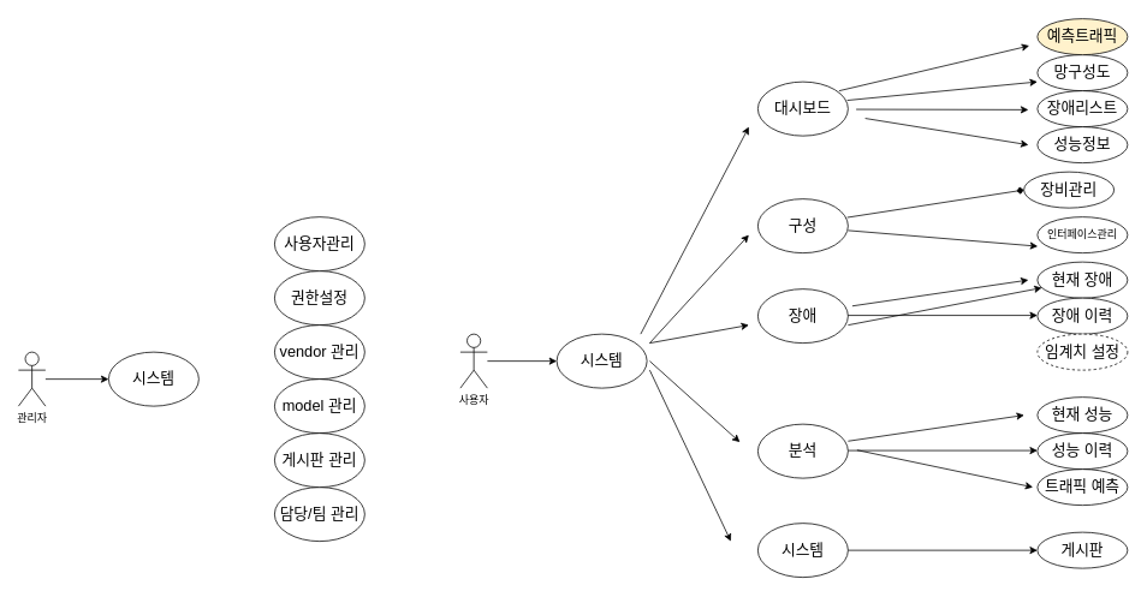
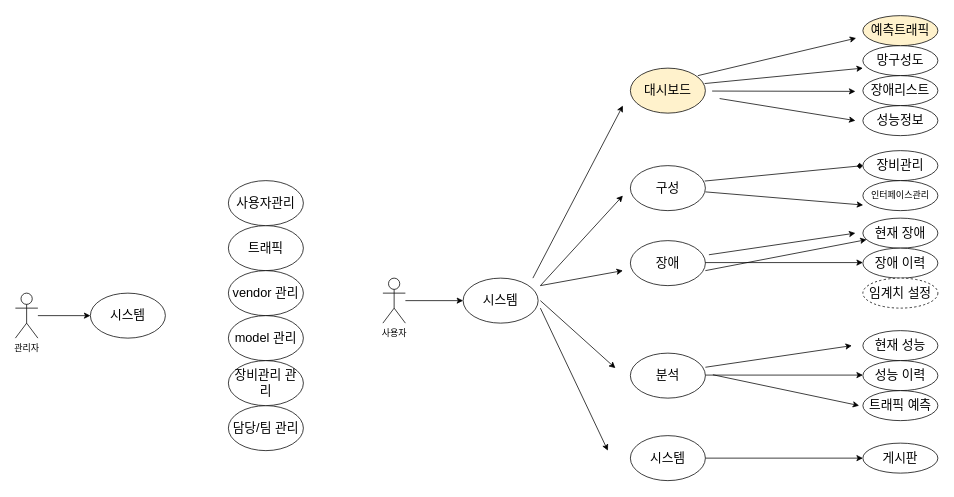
  <mxCell id="0" />
  <mxCell id="1" parent="0" />
  <mxCell id="2" value="" style="edgeStyle=orthogonalEdgeStyle;rounded=0;orthogonalLoop=1;jettySize=auto;html=1;" edge="1" parent="1" source="3" target="6"><mxGeometry relative="1" as="geometry" /></mxCell>
  <mxCell id="3" value="관리자" style="shape=umlActor;verticalLabelPosition=bottom;verticalAlign=top;html=1;outlineConnect=0;" vertex="1" parent="1"><mxGeometry x="20" y="390" width="30" height="60" as="geometry" /></mxCell>
  <mxCell id="4" value="" style="edgeStyle=orthogonalEdgeStyle;rounded=0;orthogonalLoop=1;jettySize=auto;html=1;" edge="1" parent="1" source="5" target="13"><mxGeometry relative="1" as="geometry" /></mxCell>
  <mxCell id="5" value="사용자" style="shape=umlActor;verticalLabelPosition=bottom;verticalAlign=top;html=1;outlineConnect=0;" vertex="1" parent="1"><mxGeometry x="510" y="370" width="30" height="60" as="geometry" /></mxCell>
  <mxCell id="6" value="&lt;font style=&quot;font-size: 17px&quot;&gt;시스템&lt;/font&gt;" style="ellipse;whiteSpace=wrap;html=1;" vertex="1" parent="1"><mxGeometry x="120" y="390" width="100" height="60" as="geometry" /></mxCell>
- <mxCell id="7" value="&lt;span style=&quot;font-size: 17px&quot;&gt;권한설정&lt;/span&gt;" style="ellipse;whiteSpace=wrap;html=1;" vertex="1" parent="1"><mxGeometry x="304" y="300" width="100" height="60" as="geometry" /></mxCell>
+ <mxCell id="7" value="&lt;span style=&quot;font-size: 17px&quot;&gt;트래픽&lt;/span&gt;" style="ellipse;whiteSpace=wrap;html=1;" vertex="1" parent="1"><mxGeometry x="304" y="300" width="100" height="60" as="geometry" /></mxCell>
  <mxCell id="8" value="&lt;font style=&quot;font-size: 17px&quot;&gt;사용자관리&lt;/font&gt;" style="ellipse;whiteSpace=wrap;html=1;" vertex="1" parent="1"><mxGeometry x="304" y="240" width="100" height="60" as="geometry" /></mxCell>
  <mxCell id="9" value="&lt;span style=&quot;font-size: 17px&quot;&gt;vendor 관리&lt;/span&gt;" style="ellipse;whiteSpace=wrap;html=1;" vertex="1" parent="1"><mxGeometry x="304" y="360" width="100" height="60" as="geometry" /></mxCell>
  <mxCell id="10" value="&lt;font style=&quot;font-size: 17px&quot;&gt;model 관리&lt;/font&gt;" style="ellipse;whiteSpace=wrap;html=1;" vertex="1" parent="1"><mxGeometry x="304" y="420" width="100" height="60" as="geometry" /></mxCell>
  <mxCell id="11" value="&lt;span style=&quot;font-size: 17px&quot;&gt;담당/팀 관리&lt;/span&gt;" style="ellipse;whiteSpace=wrap;html=1;" vertex="1" parent="1"><mxGeometry x="304" y="540" width="100" height="60" as="geometry" /></mxCell>
- <mxCell id="12" value="&lt;font style=&quot;font-size: 17px&quot;&gt;게시판 관리&lt;/font&gt;" style="ellipse;whiteSpace=wrap;html=1;" vertex="1" parent="1"><mxGeometry x="304" y="480" width="100" height="60" as="geometry" /></mxCell>
+ <mxCell id="12" value="&lt;font style=&quot;font-size: 17px&quot;&gt;장비관리 관리&lt;/font&gt;" style="ellipse;whiteSpace=wrap;html=1;" vertex="1" parent="1"><mxGeometry x="304" y="480" width="100" height="60" as="geometry" /></mxCell>
  <mxCell id="13" value="&lt;font style=&quot;font-size: 17px&quot;&gt;시스템&lt;/font&gt;" style="ellipse;whiteSpace=wrap;html=1;" vertex="1" parent="1"><mxGeometry x="617" y="370" width="100" height="60" as="geometry" /></mxCell>
  <mxCell id="14" value="&lt;span style=&quot;font-size: 17px&quot;&gt;구성&lt;/span&gt;" style="ellipse;whiteSpace=wrap;html=1;" vertex="1" parent="1"><mxGeometry x="840" y="220" width="100" height="60" as="geometry" /></mxCell>
- <mxCell id="15" value="&lt;font style=&quot;font-size: 17px&quot;&gt;대시보드&lt;/font&gt;" style="ellipse;whiteSpace=wrap;html=1;" vertex="1" parent="1"><mxGeometry x="840" y="90" width="100" height="60" as="geometry" /></mxCell>
+ <mxCell id="15" value="&lt;font style=&quot;font-size: 17px&quot;&gt;대시보드&lt;/font&gt;" style="ellipse;whiteSpace=wrap;html=1;fillColor=#fff2cc;" vertex="1" parent="1"><mxGeometry x="840" y="90" width="100" height="60" as="geometry" /></mxCell>
  <mxCell id="16" value="&lt;span style=&quot;font-size: 17px&quot;&gt;장애&lt;/span&gt;" style="ellipse;whiteSpace=wrap;html=1;" vertex="1" parent="1"><mxGeometry x="840" y="320" width="100" height="60" as="geometry" /></mxCell>
  <mxCell id="17" value="&lt;span style=&quot;font-size: 17px&quot;&gt;분석&lt;/span&gt;" style="ellipse;whiteSpace=wrap;html=1;" vertex="1" parent="1"><mxGeometry x="840" y="470" width="100" height="60" as="geometry" /></mxCell>
  <mxCell id="18" value="" style="edgeStyle=orthogonalEdgeStyle;rounded=0;orthogonalLoop=1;jettySize=auto;html=1;entryX=0;entryY=0.5;entryDx=0;entryDy=0;" edge="1" parent="1" source="19" target="32"><mxGeometry relative="1" as="geometry"><mxPoint x="1020" y="610" as="targetPoint" /></mxGeometry></mxCell>
  <mxCell id="19" value="&lt;span style=&quot;font-size: 17px&quot;&gt;시스템&lt;/span&gt;" style="ellipse;whiteSpace=wrap;html=1;" vertex="1" parent="1"><mxGeometry x="840" y="580" width="100" height="60" as="geometry" /></mxCell>
  <mxCell id="20" value="&lt;span style=&quot;font-size: 17px&quot;&gt;망구성도&lt;/span&gt;" style="ellipse;whiteSpace=wrap;html=1;" vertex="1" parent="1"><mxGeometry x="1150" y="60" width="100" height="40" as="geometry" /></mxCell>
  <mxCell id="21" value="&lt;span style=&quot;font-size: 17px&quot;&gt;예측트래픽&lt;/span&gt;" style="ellipse;whiteSpace=wrap;html=1;fillColor=#fff2cc;" vertex="1" parent="1"><mxGeometry x="1150" y="20" width="100" height="40" as="geometry" /></mxCell>
  <mxCell id="22" value="&lt;span style=&quot;font-size: 17px&quot;&gt;장애리스트&lt;/span&gt;" style="ellipse;whiteSpace=wrap;html=1;" vertex="1" parent="1"><mxGeometry x="1150" y="100" width="100" height="40" as="geometry" /></mxCell>
  <mxCell id="23" value="&lt;span style=&quot;font-size: 17px&quot;&gt;성능정보&lt;/span&gt;" style="ellipse;whiteSpace=wrap;html=1;" vertex="1" parent="1"><mxGeometry x="1150" width="100" height="40" as="geometry" y="140" /></mxCell>
- <mxCell id="24" value="&lt;span style=&quot;font-size: 17px&quot;&gt;장비관리&lt;/span&gt;" style="ellipse;whiteSpace=wrap;html=1;" vertex="1" parent="1"><mxGeometry x="1135" y="190" width="100" height="40" as="geometry" /></mxCell>
+ <mxCell id="24" value="&lt;span style=&quot;font-size: 17px&quot;&gt;장비관리&lt;/span&gt;" style="ellipse;whiteSpace=wrap;html=1;" vertex="1" parent="1"><mxGeometry x="1150" y="200" width="100" height="40" as="geometry" /></mxCell>
  <mxCell id="25" value="&lt;font style=&quot;font-size: 12px&quot;&gt;인터페이스관리&lt;/font&gt;" style="ellipse;whiteSpace=wrap;html=1;" vertex="1" parent="1"><mxGeometry x="1150" y="240" width="100" height="40" as="geometry" /></mxCell>
  <mxCell id="26" value="&lt;span style=&quot;font-size: 17px&quot;&gt;현재 장애&lt;/span&gt;" style="ellipse;whiteSpace=wrap;html=1;" vertex="1" parent="1"><mxGeometry x="1150" y="290" width="100" height="40" as="geometry" /></mxCell>
  <mxCell id="27" value="&lt;span style=&quot;font-size: 17px&quot;&gt;장애 이력&lt;/span&gt;" style="ellipse;whiteSpace=wrap;html=1;" vertex="1" parent="1"><mxGeometry x="1150" y="330" width="100" height="40" as="geometry" /></mxCell>
  <mxCell id="28" value="&lt;span style=&quot;font-size: 17px&quot;&gt;임계치 설정&lt;/span&gt;" style="ellipse;whiteSpace=wrap;html=1;dashed=1;" vertex="1" parent="1"><mxGeometry x="1150" y="370" width="100" height="40" as="geometry" /></mxCell>
  <mxCell id="29" value="&lt;span style=&quot;font-size: 17px&quot;&gt;현재 성능&lt;/span&gt;" style="ellipse;whiteSpace=wrap;html=1;" vertex="1" parent="1"><mxGeometry x="1150" y="440" width="100" height="40" as="geometry" /></mxCell>
  <mxCell id="30" value="&lt;span style=&quot;font-size: 17px&quot;&gt;성능 이력&lt;/span&gt;" style="ellipse;whiteSpace=wrap;html=1;" vertex="1" parent="1"><mxGeometry x="1150" y="480" width="100" height="40" as="geometry" /></mxCell>
  <mxCell id="31" value="&lt;span style=&quot;font-size: 17px&quot;&gt;트래픽 예측&lt;/span&gt;" style="ellipse;whiteSpace=wrap;html=1;" vertex="1" parent="1"><mxGeometry x="1150" y="520" width="100" height="40" as="geometry" /></mxCell>
  <mxCell id="32" value="&lt;span style=&quot;font-size: 17px&quot;&gt;게시판&lt;/span&gt;" style="ellipse;whiteSpace=wrap;html=1;" vertex="1" parent="1"><mxGeometry x="1150" y="590" width="100" height="40" as="geometry" /></mxCell>
  <mxCell id="33" value="" style="edgeStyle=orthogonalEdgeStyle;rounded=0;orthogonalLoop=1;jettySize=auto;html=1;entryX=0;entryY=0.5;entryDx=0;entryDy=0;" edge="1" parent="1"><mxGeometry relative="1" as="geometry"><mxPoint x="940" y="499.29" as="sourcePoint" /><mxPoint x="1150" y="499.29" as="targetPoint" /></mxGeometry></mxCell>
  <mxCell id="34" value="" style="edgeStyle=orthogonalEdgeStyle;rounded=0;orthogonalLoop=1;jettySize=auto;html=1;entryX=0;entryY=0.5;entryDx=0;entryDy=0;" edge="1" parent="1"><mxGeometry relative="1" as="geometry"><mxPoint x="940" y="349.29" as="sourcePoint" /><mxPoint x="1150" y="349.29" as="targetPoint" /></mxGeometry></mxCell>
  <mxCell id="35" value="" style="endArrow=classic;html=1;" edge="1" parent="1"><mxGeometry width="50" height="50" relative="1" as="geometry"><mxPoint x="710" y="370" as="sourcePoint" /><mxPoint x="830" as="targetPoint" y="140" /></mxGeometry></mxCell>
  <mxCell id="36" value="" style="endArrow=classic;html=1;" edge="1" parent="1"><mxGeometry width="50" height="50" relative="1" as="geometry"><mxPoint x="720" y="410" as="sourcePoint" /><mxPoint x="810" y="600" as="targetPoint" /></mxGeometry></mxCell>
  <mxCell id="37" value="" style="endArrow=classic;html=1;" edge="1" parent="1"><mxGeometry width="50" height="50" relative="1" as="geometry"><mxPoint x="720" y="400" as="sourcePoint" /><mxPoint x="820" y="490" as="targetPoint" /></mxGeometry></mxCell>
  <mxCell id="38" value="" style="endArrow=classic;html=1;" edge="1" parent="1"><mxGeometry width="50" height="50" relative="1" as="geometry"><mxPoint x="720" y="380" as="sourcePoint" /><mxPoint x="830" y="360" as="targetPoint" /></mxGeometry></mxCell>
  <mxCell id="39" value="" style="endArrow=classic;html=1;" edge="1" parent="1"><mxGeometry width="50" height="50" relative="1" as="geometry"><mxPoint x="720" y="380" as="sourcePoint" /><mxPoint x="830" y="260" as="targetPoint" /></mxGeometry></mxCell>
  <mxCell id="40" value="" style="endArrow=classic;html=1;exitX=1.047;exitY=0.314;exitDx=0;exitDy=0;exitPerimeter=0;" edge="1" parent="1" source="16"><mxGeometry width="50" height="50" relative="1" as="geometry"><mxPoint x="940" y="350" as="sourcePoint" /><mxPoint x="1140" y="310" as="targetPoint" /></mxGeometry></mxCell>
  <mxCell id="41" value="" style="endArrow=classic;html=1;exitX=1;exitY=0.667;exitDx=0;exitDy=0;exitPerimeter=0;" edge="1" parent="1" source="16" target="26"><mxGeometry width="50" height="50" relative="1" as="geometry"><mxPoint x="950" y="360" as="sourcePoint" /><mxPoint x="1150" y="320" as="targetPoint" /></mxGeometry></mxCell>
  <mxCell id="42" value="" style="endArrow=classic;html=1;entryX=0.004;entryY=0.814;entryDx=0;entryDy=0;exitX=1;exitY=0.667;exitDx=0;exitDy=0;exitPerimeter=0;entryPerimeter=0;" edge="1" parent="1" target="25"><mxGeometry width="50" height="50" relative="1" as="geometry"><mxPoint x="940" y="255.01" as="sourcePoint" /><mxPoint x="1150" y="284.99" as="targetPoint" /></mxGeometry></mxCell>
  <mxCell id="43" value="" style="endArrow=diamond;html=1;entryX=0;entryY=0.5;entryDx=0;entryDy=0;exitX=0.99;exitY=0.343;exitDx=0;exitDy=0;exitPerimeter=0;" edge="1" parent="1" source="14" target="24"><mxGeometry width="50" height="50" relative="1" as="geometry"><mxPoint x="950" y="240" as="sourcePoint" /><mxPoint x="1160.4" y="282.56" as="targetPoint" /></mxGeometry></mxCell>
  <mxCell id="44" value="" style="endArrow=classic;html=1;entryX=0;entryY=0.5;entryDx=0;entryDy=0;exitX=0.99;exitY=0.343;exitDx=0;exitDy=0;exitPerimeter=0;" edge="1" parent="1"><mxGeometry width="50" height="50" relative="1" as="geometry"><mxPoint x="939" y="110.58" as="sourcePoint" /><mxPoint x="1150" y="90" as="targetPoint" /></mxGeometry></mxCell>
  <mxCell id="45" value="" style="endArrow=classic;html=1;exitX=0.99;exitY=0.343;exitDx=0;exitDy=0;exitPerimeter=0;" edge="1" parent="1"><mxGeometry width="50" height="50" relative="1" as="geometry"><mxPoint x="949" y="120.58" as="sourcePoint" /><mxPoint x="1140" y="121" as="targetPoint" /></mxGeometry></mxCell>
  <mxCell id="46" value="" style="endArrow=classic;html=1;exitX=0.99;exitY=0.343;exitDx=0;exitDy=0;exitPerimeter=0;" edge="1" parent="1"><mxGeometry width="50" height="50" relative="1" as="geometry"><mxPoint x="959" y="130.58" as="sourcePoint" /><mxPoint x="1140" y="160" as="targetPoint" /></mxGeometry></mxCell>
  <mxCell id="47" value="" style="endArrow=classic;html=1;exitX=0.99;exitY=0.343;exitDx=0;exitDy=0;exitPerimeter=0;" edge="1" parent="1"><mxGeometry width="50" height="50" relative="1" as="geometry"><mxPoint x="930" y="100" as="sourcePoint" /><mxPoint x="1141" y="50" as="targetPoint" /></mxGeometry></mxCell>
  <mxCell id="48" value="" style="endArrow=classic;html=1;exitX=1.047;exitY=0.314;exitDx=0;exitDy=0;exitPerimeter=0;" edge="1" parent="1"><mxGeometry width="50" height="50" relative="1" as="geometry"><mxPoint x="940" y="488.84" as="sourcePoint" /><mxPoint x="1135.3" y="460" as="targetPoint" /></mxGeometry></mxCell>
  <mxCell id="49" value="" style="endArrow=classic;html=1;exitX=1.047;exitY=0.314;exitDx=0;exitDy=0;exitPerimeter=0;" edge="1" parent="1"><mxGeometry width="50" height="50" relative="1" as="geometry"><mxPoint x="950" y="498.84" as="sourcePoint" /><mxPoint x="1145" y="540" as="targetPoint" /></mxGeometry></mxCell>
